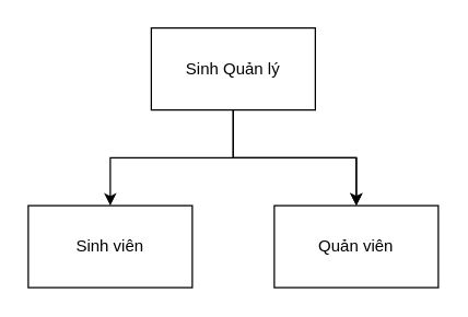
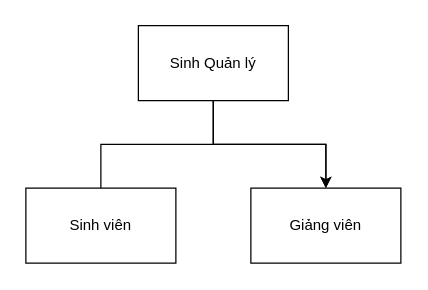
  <mxCell id="0" />
  <mxCell id="1" parent="0" />
  <mxCell id="2" value="" style="edgeStyle=orthogonalEdgeStyle;rounded=0;orthogonalLoop=1;jettySize=auto;html=1;" edge="1" parent="1" source="5" target="7"><mxGeometry relative="1" as="geometry" /></mxCell>
  <mxCell id="3" value="" style="edgeStyle=orthogonalEdgeStyle;rounded=0;orthogonalLoop=1;jettySize=auto;html=1;" edge="1" parent="1" source="5" target="7"><mxGeometry relative="1" as="geometry" /></mxCell>
- <mxCell id="4" style="edgeStyle=orthogonalEdgeStyle;rounded=0;orthogonalLoop=1;jettySize=auto;html=1;entryX=0.5;entryY=0;entryDx=0;entryDy=0;" edge="1" parent="1" source="5" target="6"><mxGeometry relative="1" as="geometry" /></mxCell>
+ <mxCell id="4" style="edgeStyle=orthogonalEdgeStyle;rounded=0;orthogonalLoop=1;jettySize=auto;html=1;entryX=0.5;entryY=0;entryDx=0;entryDy=0;endArrow=none;" edge="1" parent="1" source="5" target="6"><mxGeometry relative="1" as="geometry" /></mxCell>
  <mxCell id="5" value="Sinh Quản lý" style="rounded=0;whiteSpace=wrap;html=1;" vertex="1" parent="1"><mxGeometry x="110" y="20" width="120" height="60" as="geometry" /></mxCell>
  <mxCell id="6" value="Sinh viên" style="rounded=0;whiteSpace=wrap;html=1;" vertex="1" parent="1"><mxGeometry x="20" y="150" width="120" height="60" as="geometry" /></mxCell>
- <mxCell id="7" value="Quản viên" style="rounded=0;whiteSpace=wrap;html=1;" vertex="1" parent="1"><mxGeometry x="200" y="150" width="120" height="60" as="geometry" /></mxCell>
+ <mxCell id="7" value="Giảng viên" style="rounded=0;whiteSpace=wrap;html=1;" vertex="1" parent="1"><mxGeometry x="200" y="150" width="120" height="60" as="geometry" /></mxCell>
